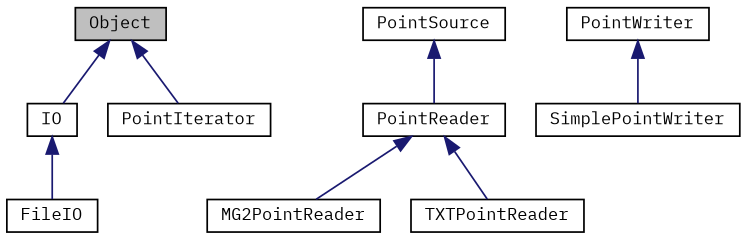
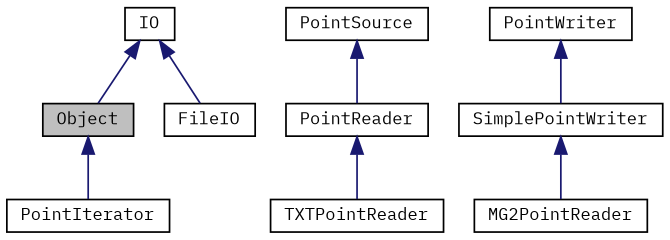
  digraph {
    fontname="IBM Plex Mono"
    node [color=black fontname="IBM Plex Mono" fontsize=10 shape=record]
    edge [color=midnightblue dir=back fontname="IBM Plex Mono" fontsize=10 labelfontname=Helvetica labelfontsize=10 style=solid]
    n1 [fillcolor=grey75 fontcolor=black height=0.2 label=Object style=filled width=0.4]
    n2 [height=0.2 label=IO width=0.4]
    n3 [height=0.2 label=PointIterator width=0.4]
    n4 [height=0.2 label=FileIO width=0.4]
    n5 [height=0.2 label=PointSource width=0.4]
    n6 [height=0.2 label=PointReader width=0.4]
    n7 [height=0.2 label=PointWriter width=0.4]
    n8 [height=0.2 label=SimplePointWriter width=0.4]
    n9 [height=0.2 label=MG2PointReader width=0.4]
    n10 [height=0.2 label=TXTPointReader width=0.4]
-   n1 -> n2
+   n2 -> n1
    n1 -> n3
    n2 -> n4
    n5 -> n6
-   n6 -> n9
+   n8 -> n9
    n6 -> n10
    n7 -> n8
  }
